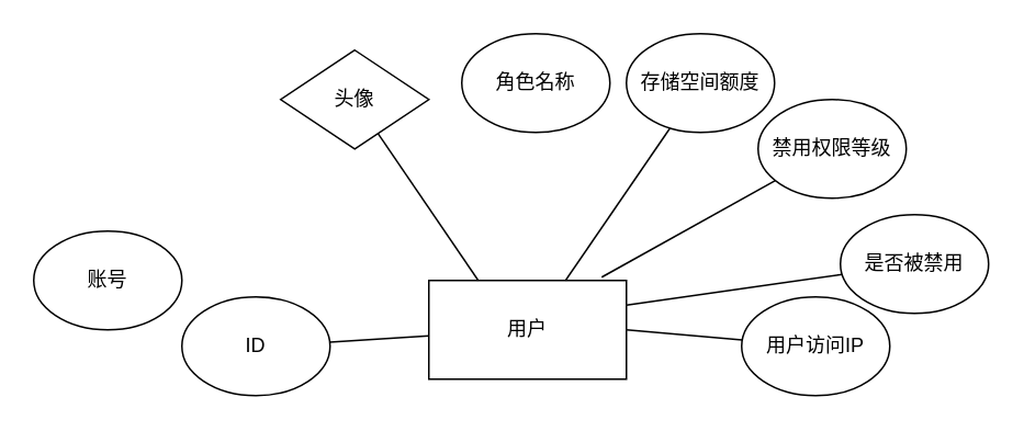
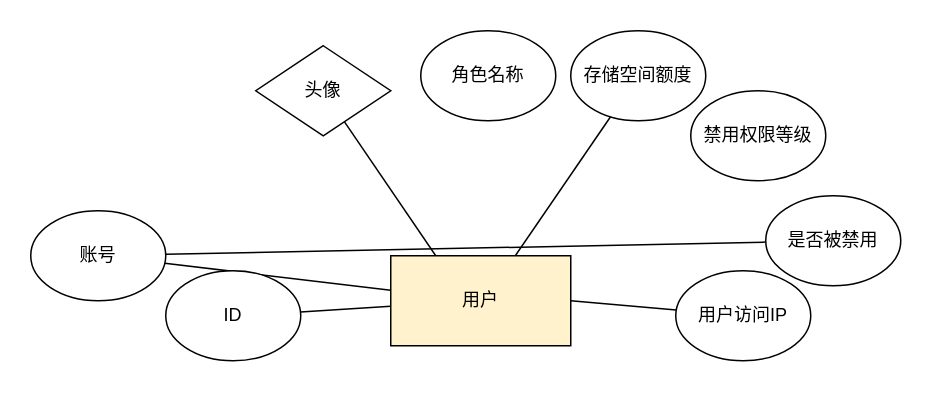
  <mxCell id="0" />
  <mxCell id="1" parent="0" />
- <mxCell id="2" value="用户" style="rounded=0;whiteSpace=wrap;html=1;" parent="1" vertex="1"><mxGeometry x="260" y="170" width="120" height="60" as="geometry" /></mxCell>
+ <mxCell id="2" value="用户" style="rounded=0;whiteSpace=wrap;html=1;fillColor=#fff2cc;" parent="1" vertex="1"><mxGeometry x="260" y="170" width="120" height="60" as="geometry" /></mxCell>
+ <mxCell id="3" style="edgeStyle=none;rounded=0;orthogonalLoop=1;jettySize=auto;html=1;endArrow=none;endFill=0;" parent="1" source="4" target="2" edge="1"><mxGeometry relative="1" as="geometry" /></mxCell>
  <mxCell id="4" value="账号" style="ellipse;whiteSpace=wrap;html=1;" parent="1" vertex="1"><mxGeometry x="20" y="140" width="90" height="60" as="geometry" /></mxCell>
  <mxCell id="5" style="rounded=0;orthogonalLoop=1;jettySize=auto;html=1;endArrow=none;endFill=0;" parent="1" source="6" target="2" edge="1"><mxGeometry relative="1" as="geometry" /></mxCell>
  <mxCell id="6" value="ID" style="ellipse;whiteSpace=wrap;html=1;" parent="1" vertex="1"><mxGeometry x="110" y="180" width="90" height="60" as="geometry" /></mxCell>
  <mxCell id="7" style="edgeStyle=none;rounded=0;orthogonalLoop=1;jettySize=auto;html=1;entryX=0.25;entryY=0;entryDx=0;entryDy=0;endArrow=none;endFill=0;" parent="1" source="8" target="2" edge="1"><mxGeometry relative="1" as="geometry" /></mxCell>
  <mxCell id="8" value="头像" style="rhombus;whiteSpace=wrap;html=1;" parent="1" vertex="1"><mxGeometry x="170" y="30" width="90" height="60" as="geometry" /></mxCell>
  <mxCell id="9" value="角色名称" style="ellipse;whiteSpace=wrap;html=1;" parent="1" vertex="1"><mxGeometry x="280" y="20" width="90" height="60" as="geometry" /></mxCell>
  <mxCell id="10" style="edgeStyle=none;rounded=0;orthogonalLoop=1;jettySize=auto;html=1;entryX=0.692;entryY=0;entryDx=0;entryDy=0;entryPerimeter=0;endArrow=none;endFill=0;" parent="1" source="11" target="2" edge="1"><mxGeometry relative="1" as="geometry" /></mxCell>
  <mxCell id="11" value="存储空间额度" style="ellipse;whiteSpace=wrap;html=1;" parent="1" vertex="1"><mxGeometry x="380" y="20" width="90" height="60" as="geometry" /></mxCell>
- <mxCell id="12" style="edgeStyle=none;rounded=0;orthogonalLoop=1;jettySize=auto;html=1;entryX=0.875;entryY=-0.033;entryDx=0;entryDy=0;entryPerimeter=0;endArrow=none;endFill=0;" parent="1" source="13" target="2" edge="1"><mxGeometry relative="1" as="geometry" /></mxCell>
  <mxCell id="13" value="禁用权限等级" style="ellipse;whiteSpace=wrap;html=1;" parent="1" vertex="1"><mxGeometry x="460" y="60" width="90" height="60" as="geometry" /></mxCell>
- <mxCell id="14" style="edgeStyle=none;rounded=0;orthogonalLoop=1;jettySize=auto;html=1;entryX=1;entryY=0.25;entryDx=0;entryDy=0;endArrow=none;endFill=0;" parent="1" source="15" target="2" edge="1"><mxGeometry relative="1" as="geometry" /></mxCell>
+ <mxCell id="14" style="edgeStyle=none;rounded=0;orthogonalLoop=1;jettySize=auto;html=1;endArrow=none;endFill=0;" parent="1" source="15" target="4" edge="1"><mxGeometry relative="1" as="geometry" /></mxCell>
  <mxCell id="15" value="是否被禁用" style="ellipse;whiteSpace=wrap;html=1;" parent="1" vertex="1"><mxGeometry x="510" y="130" width="90" height="60" as="geometry" /></mxCell>
  <mxCell id="16" style="edgeStyle=none;rounded=0;orthogonalLoop=1;jettySize=auto;html=1;entryX=1;entryY=0.5;entryDx=0;entryDy=0;endArrow=none;endFill=0;" parent="1" source="17" target="2" edge="1"><mxGeometry relative="1" as="geometry" /></mxCell>
  <mxCell id="17" value="用户访问IP" style="ellipse;whiteSpace=wrap;html=1;" parent="1" vertex="1"><mxGeometry x="450" y="180" width="90" height="60" as="geometry" /></mxCell>
